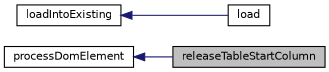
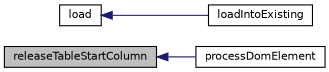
  digraph {
    rankdir=LR
    node [color=black fillcolor=white fontname=Helvetica fontsize=10 shape=record style=filled]
    edge [color=midnightblue dir=back fontname=Helvetica fontsize=10 labelfontname=Helvetica labelfontsize=10 style=solid]
    n1 [fillcolor=grey75 fontcolor=black height=0.2 label=releaseTableStartColumn width=0.4]
    n2 [height=0.2 label=processDomElement width=0.4]
    n3 [height=0.2 label=loadIntoExisting width=0.4]
    n4 [height=0.2 label=load width=0.4]
-   n2 -> n1
-   n3 -> n4
+   n1 -> n2
+   n4 -> n3
  }
